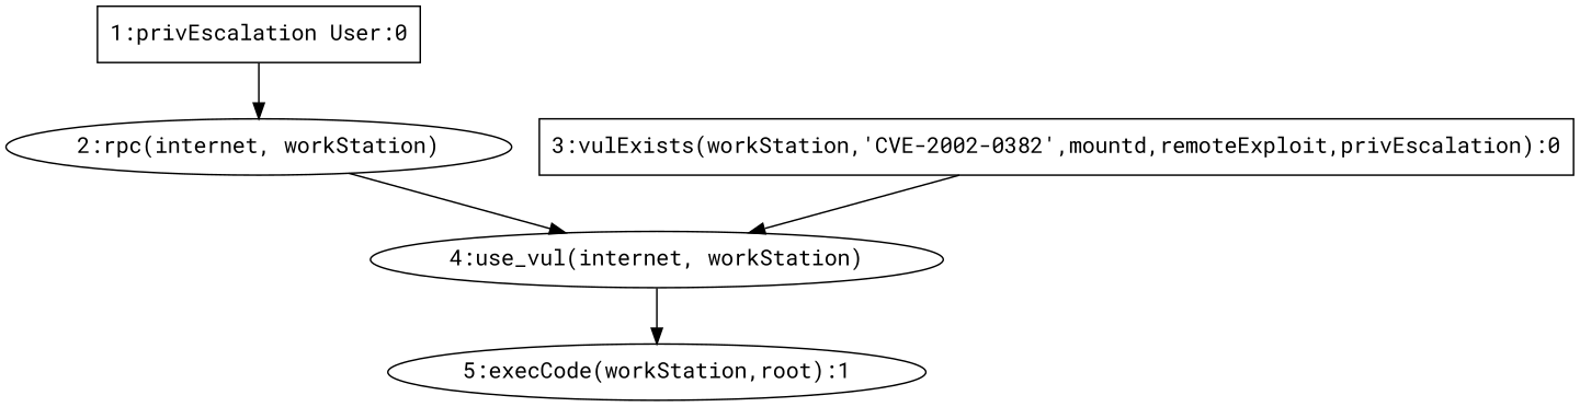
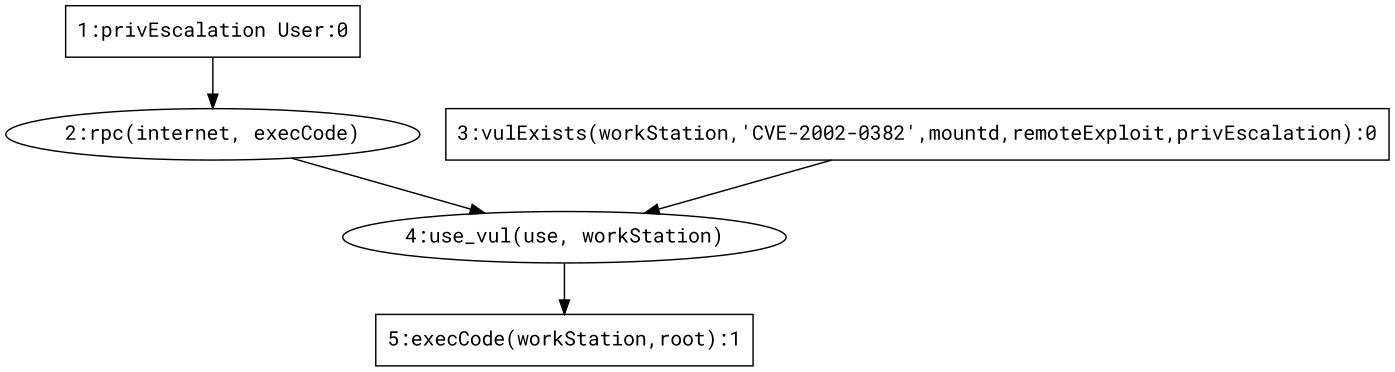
  digraph {
    fontname="Roboto Mono"
    node [fontname="Roboto Mono" shape=box]
    edge [fontname="Roboto Mono"]
    n1 [label="1:privEscalation User:0"]
-   n2 [label="2:rpc(internet, workStation)" shape=ellipse]
-   n3 [label="4:use_vul(internet, workStation)" shape=ellipse]
-   n4 [label="5:execCode(workStation,root):1" shape=ellipse]
+   n2 [label="2:rpc(internet, execCode)" shape=ellipse]
+   n3 [label="4:use_vul(use, workStation)" shape=ellipse]
+   n4 [label="5:execCode(workStation,root):1"]
    n5 [label="3:vulExists(workStation,'CVE-2002-0382',mountd,remoteExploit,privEscalation):0"]
    n1 -> n2
    n2 -> n3
    n3 -> n4
    n5 -> n3
  }
